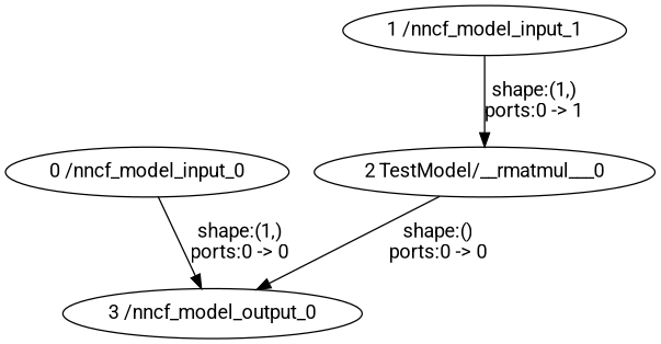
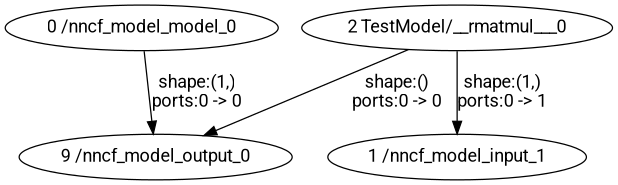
  strict digraph {
    fontname=Roboto
    node [fontname=Roboto type=nncf_model_input]
    edge [fontname=Roboto style=solid]
-   "3 /nncf_model_output_0" [type=nncf_model_output]
-   "0 /nncf_model_input_0"
+   "3 /nncf_model_output_0" [type=nncf_model_output label="9 /nncf_model_output_0"]
+   "0 /nncf_model_input_0" [label="0 /nncf_model_model_0"]
    "2 TestModel/__rmatmul___0" [type=__rmatmul__]
    "1 /nncf_model_input_1"
    "0 /nncf_model_input_0" -> "3 /nncf_model_output_0" [label="shape:(1,)\nports:0 -> 0"]
    "2 TestModel/__rmatmul___0" -> "3 /nncf_model_output_0" [label="shape:()\nports:0 -> 0"]
-   "1 /nncf_model_input_1" -> "2 TestModel/__rmatmul___0" [label="shape:(1,)\nports:0 -> 1"]
+   "2 TestModel/__rmatmul___0" -> "1 /nncf_model_input_1" [label="shape:(1,)\nports:0 -> 1"]
  }
